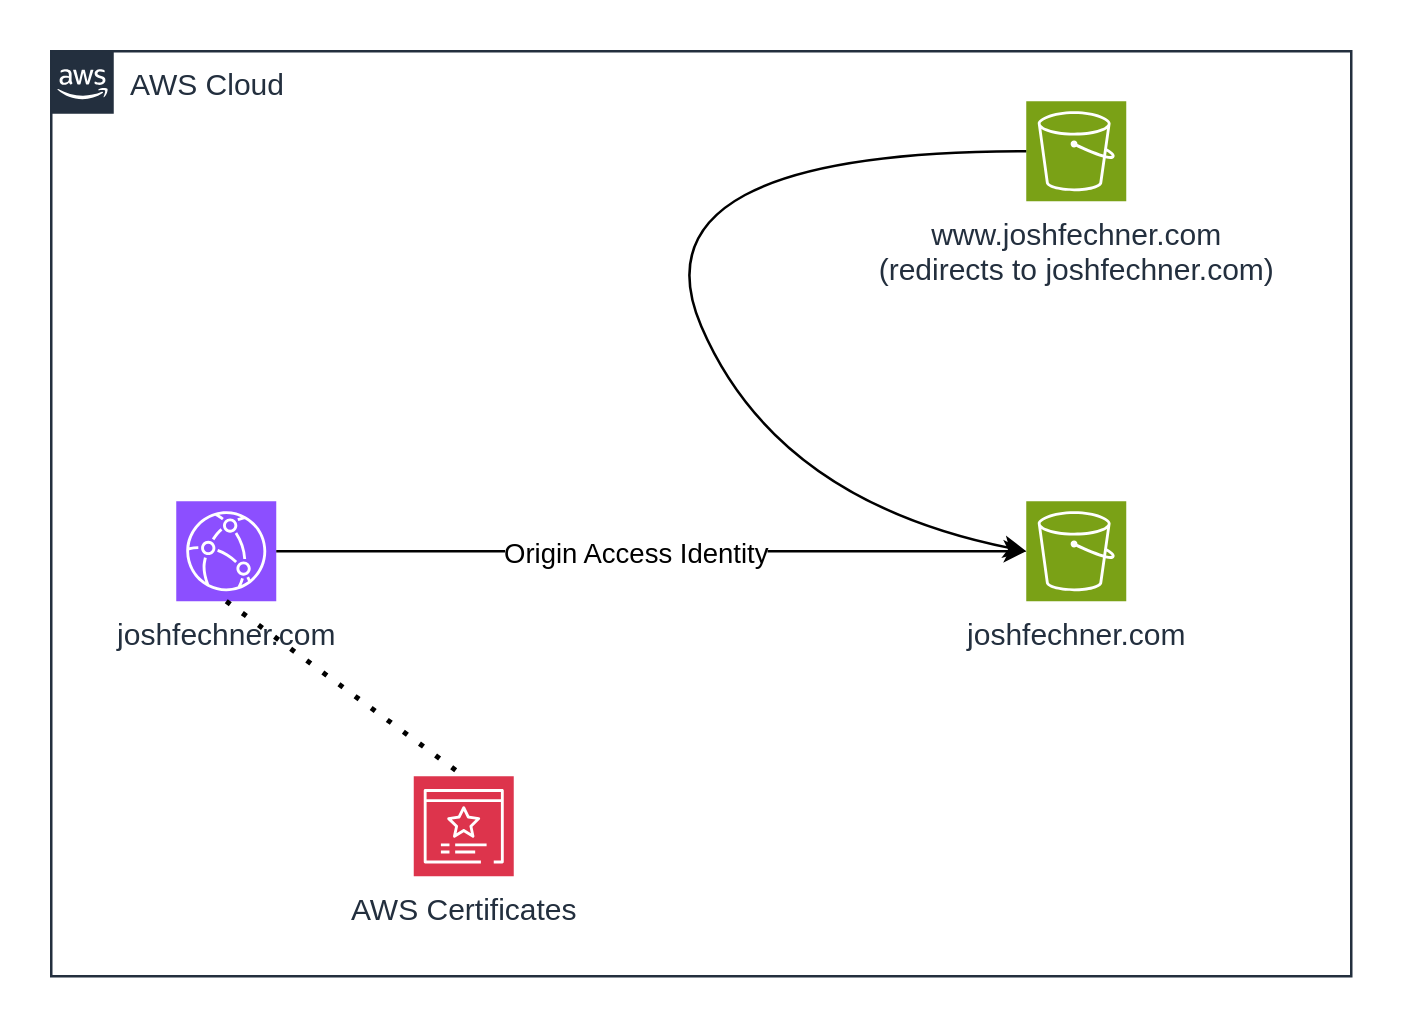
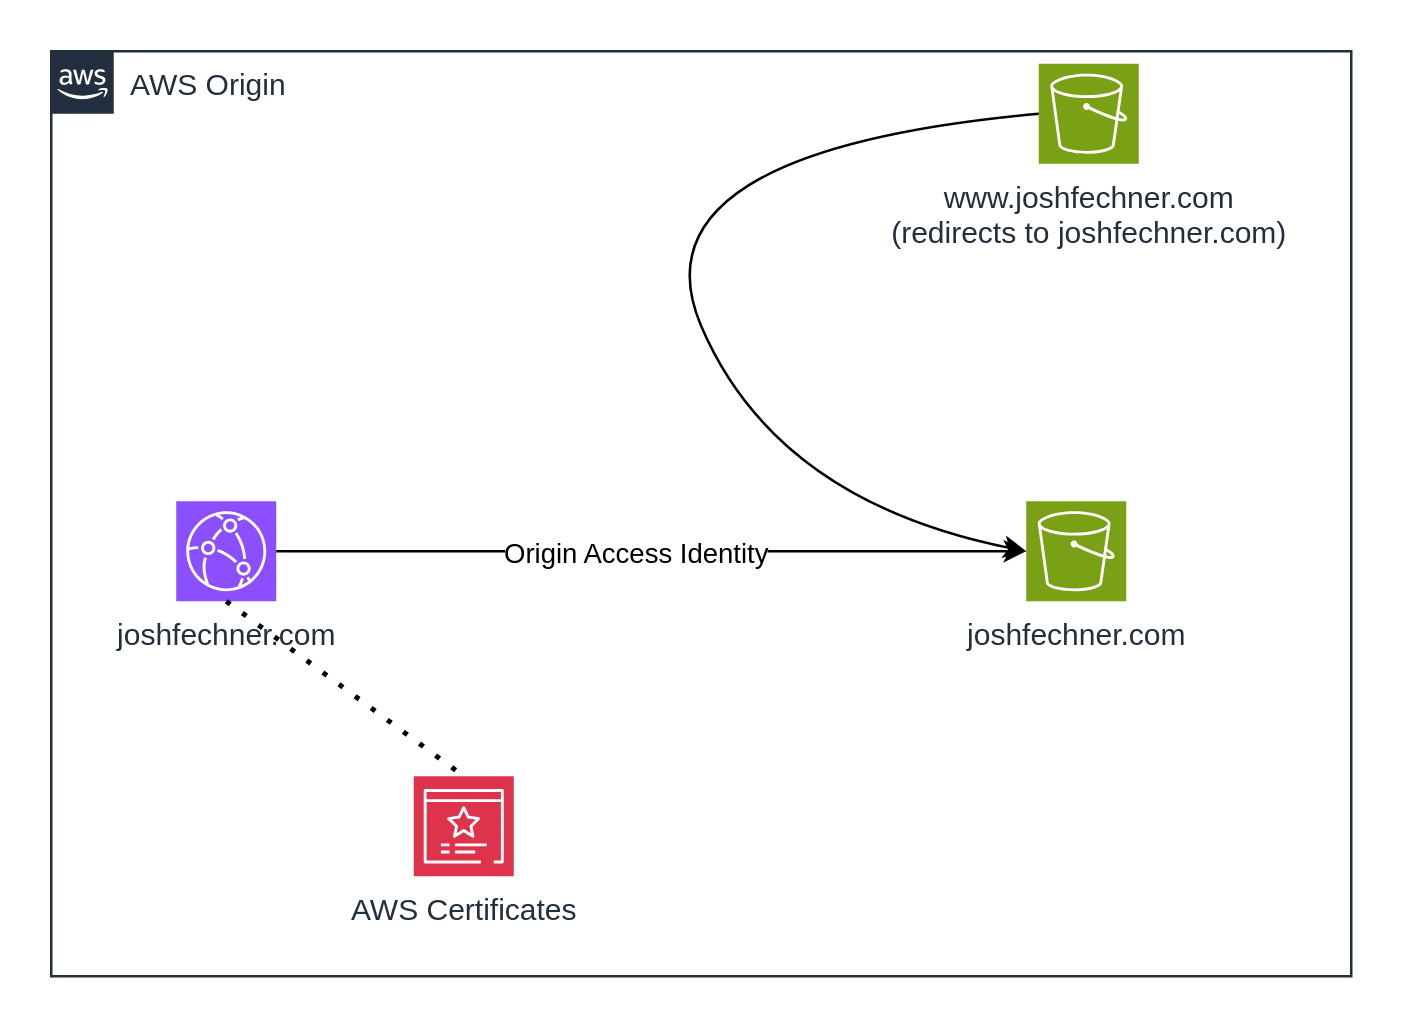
  <mxCell id="0" />
  <mxCell id="1" parent="0" />
- <mxCell id="2" value="AWS Cloud" style="points=[[0,0],[0.25,0],[0.5,0],[0.75,0],[1,0],[1,0.25],[1,0.5],[1,0.75],[1,1],[0.75,1],[0.5,1],[0.25,1],[0,1],[0,0.75],[0,0.5],[0,0.25]];outlineConnect=0;gradientColor=none;html=1;whiteSpace=wrap;fontSize=12;fontStyle=0;container=1;pointerEvents=0;collapsible=0;recursiveResize=0;shape=mxgraph.aws4.group;grIcon=mxgraph.aws4.group_aws_cloud_alt;strokeColor=#232F3E;fillColor=none;verticalAlign=top;align=left;spacingLeft=30;fontColor=#232F3E;dashed=0;" vertex="1" parent="1"><mxGeometry x="20" y="20" width="520" height="370" as="geometry" /></mxCell>
- <mxCell id="3" value="www.joshfechner.com&lt;br&gt;(redirects to joshfechner.com)" style="sketch=0;points=[[0,0,0],[0.25,0,0],[0.5,0,0],[0.75,0,0],[1,0,0],[0,1,0],[0.25,1,0],[0.5,1,0],[0.75,1,0],[1,1,0],[0,0.25,0],[0,0.5,0],[0,0.75,0],[1,0.25,0],[1,0.5,0],[1,0.75,0]];outlineConnect=0;fontColor=#232F3E;fillColor=#7AA116;strokeColor=#ffffff;dashed=0;verticalLabelPosition=bottom;verticalAlign=top;align=center;html=1;fontSize=12;fontStyle=0;aspect=fixed;shape=mxgraph.aws4.resourceIcon;resIcon=mxgraph.aws4.s3;" vertex="1" parent="2"><mxGeometry x="390" y="20" width="40" height="40" as="geometry" /></mxCell>
+ <mxCell id="2" value="AWS Origin" style="points=[[0,0],[0.25,0],[0.5,0],[0.75,0],[1,0],[1,0.25],[1,0.5],[1,0.75],[1,1],[0.75,1],[0.5,1],[0.25,1],[0,1],[0,0.75],[0,0.5],[0,0.25]];outlineConnect=0;gradientColor=none;html=1;whiteSpace=wrap;fontSize=12;fontStyle=0;container=1;pointerEvents=0;collapsible=0;recursiveResize=0;shape=mxgraph.aws4.group;grIcon=mxgraph.aws4.group_aws_cloud_alt;strokeColor=#232F3E;fillColor=none;verticalAlign=top;align=left;spacingLeft=30;fontColor=#232F3E;dashed=0;" vertex="1" parent="1"><mxGeometry x="20" y="20" width="520" height="370" as="geometry" /></mxCell>
+ <mxCell id="3" value="www.joshfechner.com&lt;br&gt;(redirects to joshfechner.com)" style="sketch=0;points=[[0,0,0],[0.25,0,0],[0.5,0,0],[0.75,0,0],[1,0,0],[0,1,0],[0.25,1,0],[0.5,1,0],[0.75,1,0],[1,1,0],[0,0.25,0],[0,0.5,0],[0,0.75,0],[1,0.25,0],[1,0.5,0],[1,0.75,0]];outlineConnect=0;fontColor=#232F3E;fillColor=#7AA116;strokeColor=#ffffff;dashed=0;verticalLabelPosition=bottom;verticalAlign=top;align=center;html=1;fontSize=12;fontStyle=0;aspect=fixed;shape=mxgraph.aws4.resourceIcon;resIcon=mxgraph.aws4.s3;" vertex="1" parent="2"><mxGeometry x="395" y="5" width="40" height="40" as="geometry" /></mxCell>
  <mxCell id="4" value="joshfechner.com" style="sketch=0;points=[[0,0,0],[0.25,0,0],[0.5,0,0],[0.75,0,0],[1,0,0],[0,1,0],[0.25,1,0],[0.5,1,0],[0.75,1,0],[1,1,0],[0,0.25,0],[0,0.5,0],[0,0.75,0],[1,0.25,0],[1,0.5,0],[1,0.75,0]];outlineConnect=0;fontColor=#232F3E;fillColor=#8C4FFF;strokeColor=#ffffff;dashed=0;verticalLabelPosition=bottom;verticalAlign=top;align=center;html=1;fontSize=12;fontStyle=0;aspect=fixed;shape=mxgraph.aws4.resourceIcon;resIcon=mxgraph.aws4.cloudfront;" vertex="1" parent="2"><mxGeometry x="50" y="180" width="40" height="40" as="geometry" /></mxCell>
  <mxCell id="5" value="joshfechner.com" style="sketch=0;points=[[0,0,0],[0.25,0,0],[0.5,0,0],[0.75,0,0],[1,0,0],[0,1,0],[0.25,1,0],[0.5,1,0],[0.75,1,0],[1,1,0],[0,0.25,0],[0,0.5,0],[0,0.75,0],[1,0.25,0],[1,0.5,0],[1,0.75,0]];outlineConnect=0;fontColor=#232F3E;fillColor=#7AA116;strokeColor=#ffffff;dashed=0;verticalLabelPosition=bottom;verticalAlign=top;align=center;html=1;fontSize=12;fontStyle=0;aspect=fixed;shape=mxgraph.aws4.resourceIcon;resIcon=mxgraph.aws4.s3;" vertex="1" parent="2"><mxGeometry x="390" y="180" width="40" height="40" as="geometry" /></mxCell>
  <mxCell id="6" value="" style="curved=1;endArrow=classic;html=1;rounded=0;exitX=0;exitY=0.5;exitDx=0;exitDy=0;exitPerimeter=0;entryX=0;entryY=0.5;entryDx=0;entryDy=0;entryPerimeter=0;" edge="1" parent="2" source="3" target="5"><mxGeometry width="50" height="50" relative="1" as="geometry"><mxPoint x="250" y="550" as="sourcePoint" /><mxPoint x="300" y="500" as="targetPoint" /><Array as="points"><mxPoint x="230" y="40" /><mxPoint x="290" y="180" /></Array></mxGeometry></mxCell>
  <mxCell id="7" value="" style="endArrow=classic;html=1;rounded=0;exitX=1;exitY=0.5;exitDx=0;exitDy=0;exitPerimeter=0;entryX=0;entryY=0.5;entryDx=0;entryDy=0;entryPerimeter=0;" edge="1" parent="2" source="4" target="5"><mxGeometry width="50" height="50" relative="1" as="geometry"><mxPoint x="250" y="550" as="sourcePoint" /><mxPoint x="300" y="500" as="targetPoint" /></mxGeometry></mxCell>
  <mxCell id="8" value="Origin Access Identity" style="edgeLabel;html=1;align=center;verticalAlign=middle;resizable=0;points=[];" vertex="1" connectable="0" parent="7"><mxGeometry x="-0.045" relative="1" as="geometry"><mxPoint as="offset" /></mxGeometry></mxCell>
  <mxCell id="9" value="AWS Certificates" style="sketch=0;points=[[0,0,0],[0.25,0,0],[0.5,0,0],[0.75,0,0],[1,0,0],[0,1,0],[0.25,1,0],[0.5,1,0],[0.75,1,0],[1,1,0],[0,0.25,0],[0,0.5,0],[0,0.75,0],[1,0.25,0],[1,0.5,0],[1,0.75,0]];outlineConnect=0;fontColor=#232F3E;fillColor=#DD344C;strokeColor=#ffffff;dashed=0;verticalLabelPosition=bottom;verticalAlign=top;align=center;html=1;fontSize=12;fontStyle=0;aspect=fixed;shape=mxgraph.aws4.resourceIcon;resIcon=mxgraph.aws4.certificate_manager_3;" vertex="1" parent="2"><mxGeometry x="145" y="290" width="40" height="40" as="geometry" /></mxCell>
  <mxCell id="10" value="" style="endArrow=none;dashed=1;html=1;dashPattern=1 3;strokeWidth=2;rounded=0;exitX=0.5;exitY=1;exitDx=0;exitDy=0;exitPerimeter=0;entryX=0.5;entryY=0;entryDx=0;entryDy=0;entryPerimeter=0;" edge="1" parent="2" source="4" target="9"><mxGeometry width="50" height="50" relative="1" as="geometry"><mxPoint x="-50" y="280" as="sourcePoint" /><mxPoint y="230" as="targetPoint" /></mxGeometry></mxCell>
